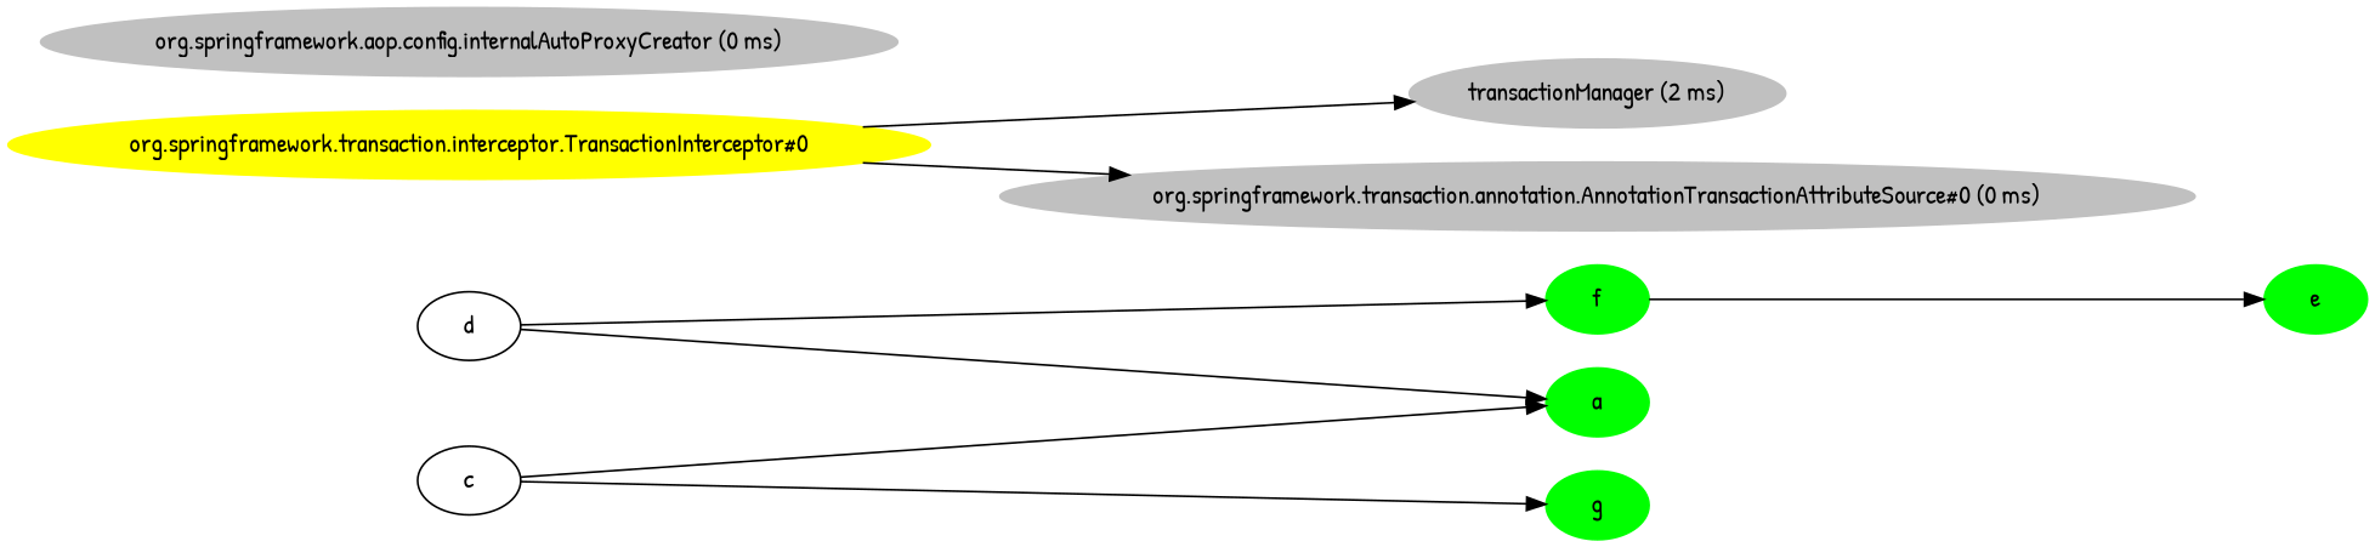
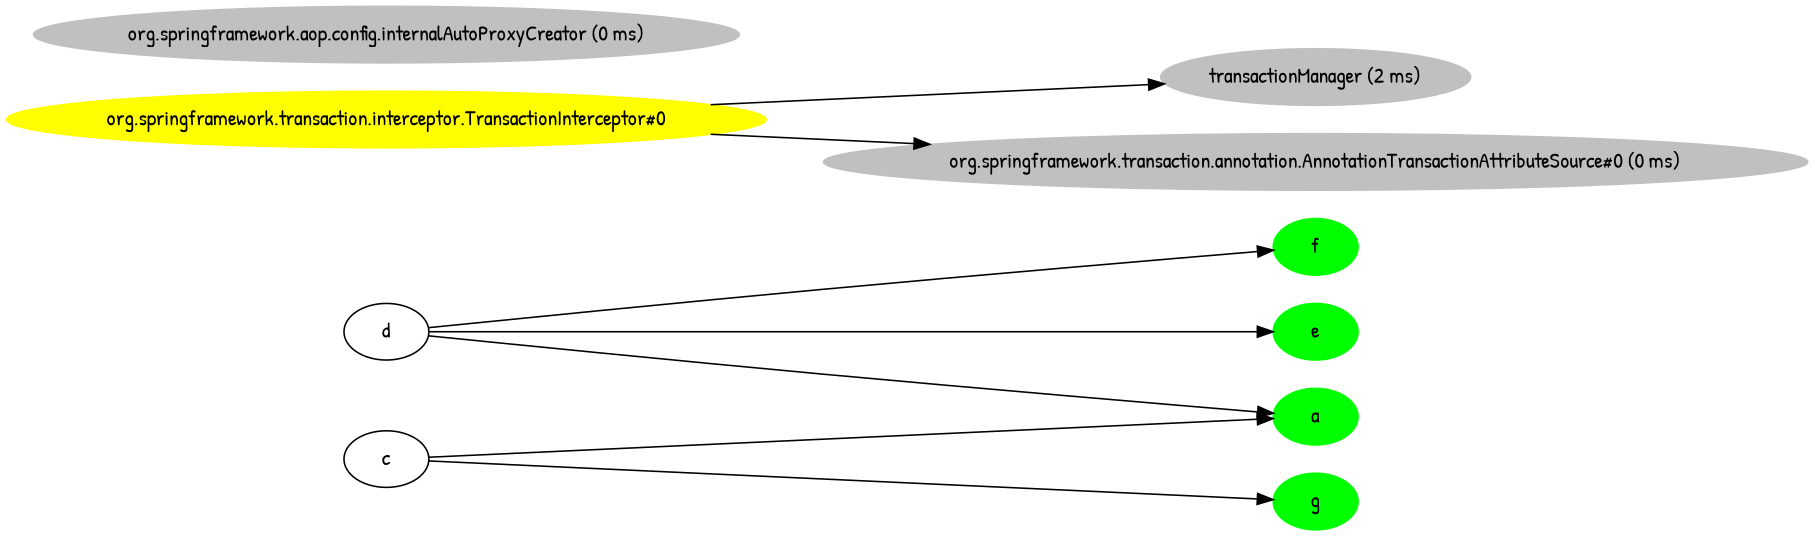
  digraph {
    fontname="Patrick Hand"
    rankdir=LR
    node [fontname="Patrick Hand" color=green style=filled]
    edge [fontname="Patrick Hand"]
    n1 [label=d color="" style=""]
    n2 [label=a]
    n3 [label=f]
    n4 [label=e]
    n5 [label=g]
    n6 [label=c color="" style=""]
    n7 [color=yellow label="org.springframework.transaction.interceptor.TransactionInterceptor#0"]
    n8 [color=grey label="transactionManager (2 ms)"]
    n9 [color=grey label="org.springframework.transaction.annotation.AnnotationTransactionAttributeSource#0 (0 ms)"]
    n10 [color=grey label="org.springframework.aop.config.internalAutoProxyCreator (0 ms)"]
    n1 -> n2
    n1 -> n3
-   n3 -> n4
+   n1 -> n4
    n6 -> n2
    n6 -> n5
    n7 -> n8
    n7 -> n9
  }
